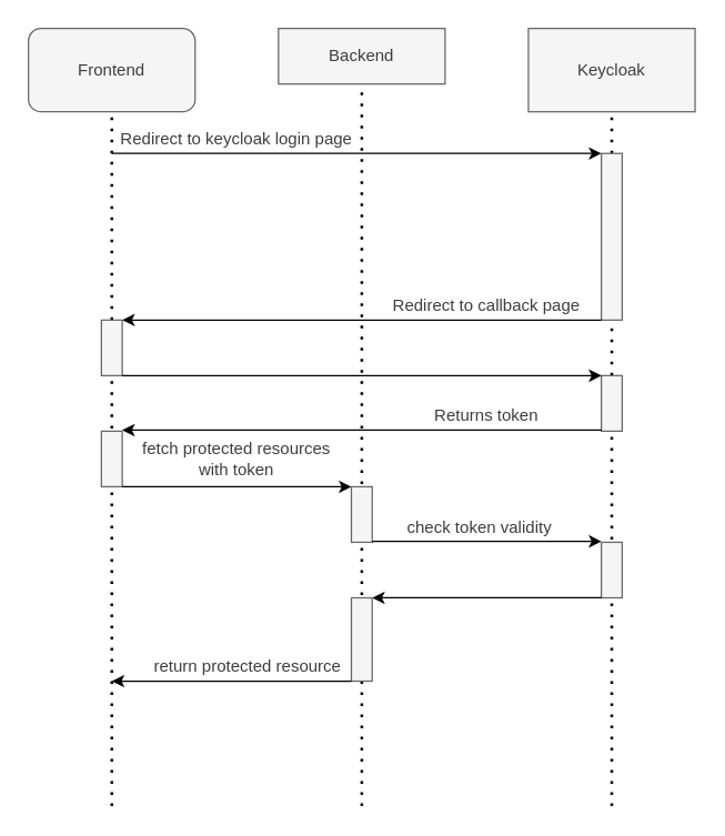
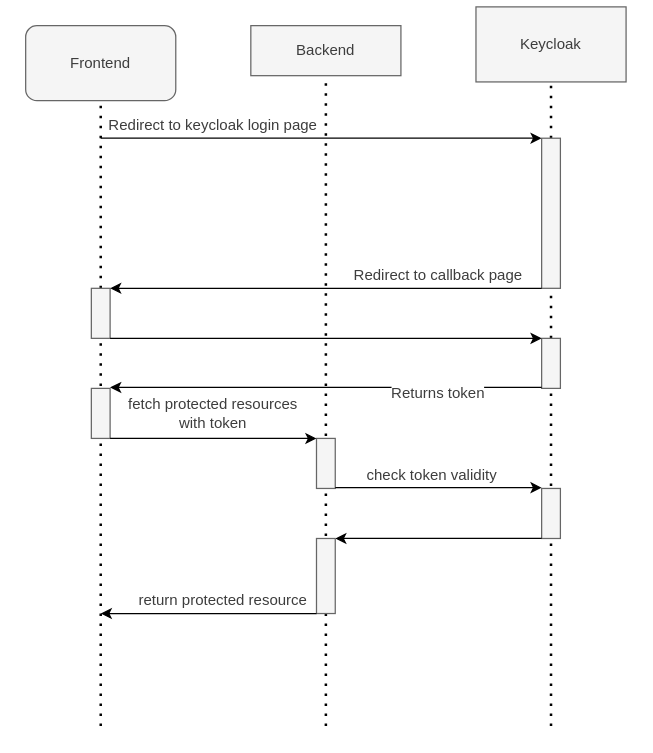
  <mxCell id="0" />
  <mxCell id="1" parent="0" />
  <mxCell id="2" value="" style="endArrow=none;dashed=1;html=1;dashPattern=1 3;strokeWidth=2;rounded=0;strokeColor=#000000;startArrow=none;" parent="1" source="12" target="3" edge="1"><mxGeometry width="50" height="50" relative="1" as="geometry"><mxPoint x="80" y="580" as="sourcePoint" /><mxPoint x="80" y="50" as="targetPoint" /></mxGeometry></mxCell>
  <mxCell id="3" value="&lt;font color=&quot;#3d3d3d&quot;&gt;Frontend&lt;/font&gt;" style="whiteSpace=wrap;html=1;fillColor=#f5f5f5;strokeColor=#666666;fontColor=#333333;rounded=1;" parent="1" vertex="1"><mxGeometry x="20" y="20" width="120" height="60" as="geometry" /></mxCell>
  <mxCell id="4" value="" style="endArrow=none;dashed=1;html=1;dashPattern=1 3;strokeWidth=2;rounded=0;strokeColor=#000000;" parent="1" target="5" edge="1"><mxGeometry width="50" height="50" relative="1" as="geometry"><mxPoint x="260" y="580" as="sourcePoint" /><mxPoint x="260" y="50" as="targetPoint" /></mxGeometry></mxCell>
  <mxCell id="5" value="&lt;font color=&quot;#3d3d3d&quot;&gt;Backend&lt;/font&gt;" style="rounded=0;whiteSpace=wrap;html=1;fillColor=#f5f5f5;strokeColor=#666666;fontColor=#333333;" parent="1" vertex="1"><mxGeometry x="200" y="20" width="120" height="40" as="geometry" /></mxCell>
  <mxCell id="6" value="" style="endArrow=none;dashed=1;html=1;dashPattern=1 3;strokeWidth=2;rounded=0;strokeColor=#000000;startArrow=none;" parent="1" source="9" target="7" edge="1"><mxGeometry width="50" height="50" relative="1" as="geometry"><mxPoint x="440" y="580" as="sourcePoint" /><mxPoint x="440" y="50" as="targetPoint" /></mxGeometry></mxCell>
- <mxCell id="7" value="&lt;font color=&quot;#3d3d3d&quot;&gt;Keycloak&lt;br&gt;&lt;/font&gt;" style="rounded=0;whiteSpace=wrap;html=1;fillColor=#f5f5f5;strokeColor=#666666;fontColor=#333333;" parent="1" vertex="1"><mxGeometry x="380" y="20" width="120" height="60" as="geometry" /></mxCell>
+ <mxCell id="7" value="&lt;font color=&quot;#3d3d3d&quot;&gt;Keycloak&lt;br&gt;&lt;/font&gt;" style="rounded=0;whiteSpace=wrap;html=1;fillColor=#f5f5f5;strokeColor=#666666;fontColor=#333333;" parent="1" vertex="1"><mxGeometry x="380" y="5" width="120" height="60" as="geometry" /></mxCell>
  <mxCell id="8" value="" style="endArrow=classic;html=1;fontColor=#3D3D3D;strokeColor=#000000;entryX=0;entryY=0;entryDx=0;entryDy=0;" parent="1" target="9" edge="1"><mxGeometry width="50" height="50" relative="1" as="geometry"><mxPoint x="80" y="110" as="sourcePoint" /><mxPoint x="440" y="110" as="targetPoint" /></mxGeometry></mxCell>
  <mxCell id="9" value="" style="rounded=0;whiteSpace=wrap;html=1;labelBackgroundColor=#FFFFFF;fontColor=#333333;fillColor=#f5f5f5;strokeColor=#666666;" parent="1" vertex="1"><mxGeometry x="432.5" y="110" width="15" height="120" as="geometry" /></mxCell>
  <mxCell id="10" value="" style="endArrow=none;dashed=1;html=1;dashPattern=1 3;strokeWidth=2;rounded=0;strokeColor=#000000;startArrow=none;" parent="1" source="16" target="9" edge="1"><mxGeometry width="50" height="50" relative="1" as="geometry"><mxPoint x="440" y="580" as="sourcePoint" /><mxPoint x="440" y="80" as="targetPoint" /></mxGeometry></mxCell>
  <mxCell id="11" value="Redirect to keycloak login page" style="text;html=1;strokeColor=none;fillColor=none;align=center;verticalAlign=middle;whiteSpace=wrap;rounded=0;labelBackgroundColor=#FFFFFF;fontColor=#3D3D3D;" parent="1" vertex="1"><mxGeometry x="80" y="90" width="180" height="20" as="geometry" /></mxCell>
  <mxCell id="12" value="" style="rounded=0;whiteSpace=wrap;html=1;labelBackgroundColor=#FFFFFF;fontColor=#333333;fillColor=#f5f5f5;strokeColor=#666666;" parent="1" vertex="1"><mxGeometry x="72.5" y="230" width="15" height="40" as="geometry" /></mxCell>
  <mxCell id="13" value="" style="endArrow=none;dashed=1;html=1;dashPattern=1 3;strokeWidth=2;rounded=0;strokeColor=#000000;" parent="1" target="12" edge="1"><mxGeometry width="50" height="50" relative="1" as="geometry"><mxPoint x="80" y="580" as="sourcePoint" /><mxPoint x="80" y="80" as="targetPoint" /></mxGeometry></mxCell>
  <mxCell id="14" value="" style="endArrow=classic;html=1;fontColor=#3D3D3D;strokeColor=#000000;exitX=0;exitY=1;exitDx=0;exitDy=0;entryX=1;entryY=0;entryDx=0;entryDy=0;" parent="1" source="9" target="12" edge="1"><mxGeometry width="50" height="50" relative="1" as="geometry"><mxPoint x="370" y="200" as="sourcePoint" /><mxPoint x="420" y="150" as="targetPoint" /></mxGeometry></mxCell>
  <mxCell id="15" value="Redirect to callback page" style="text;html=1;strokeColor=none;fillColor=none;align=center;verticalAlign=middle;whiteSpace=wrap;rounded=0;labelBackgroundColor=#FFFFFF;fontColor=#3D3D3D;" parent="1" vertex="1"><mxGeometry x="280" y="210" width="140" height="20" as="geometry" /></mxCell>
  <mxCell id="16" value="" style="rounded=0;whiteSpace=wrap;html=1;labelBackgroundColor=#FFFFFF;fontColor=#333333;fillColor=#f5f5f5;strokeColor=#666666;" parent="1" vertex="1"><mxGeometry x="432.5" y="270" width="15" height="40" as="geometry" /></mxCell>
  <mxCell id="17" value="" style="endArrow=none;dashed=1;html=1;dashPattern=1 3;strokeWidth=2;rounded=0;strokeColor=#000000;" parent="1" target="16" edge="1"><mxGeometry width="50" height="50" relative="1" as="geometry"><mxPoint x="440" y="580" as="sourcePoint" /><mxPoint x="440" y="230" as="targetPoint" /></mxGeometry></mxCell>
  <mxCell id="18" value="" style="endArrow=classic;html=1;fontColor=#3D3D3D;strokeColor=#000000;entryX=0;entryY=0;entryDx=0;entryDy=0;exitX=1;exitY=1;exitDx=0;exitDy=0;" parent="1" source="12" target="16" edge="1"><mxGeometry width="50" height="50" relative="1" as="geometry"><mxPoint x="90" y="280" as="sourcePoint" /><mxPoint x="432.5" y="268.82" as="targetPoint" /></mxGeometry></mxCell>
  <mxCell id="19" value="" style="rounded=0;whiteSpace=wrap;html=1;labelBackgroundColor=#FFFFFF;fontColor=#333333;fillColor=#f5f5f5;strokeColor=#666666;" parent="1" vertex="1"><mxGeometry x="72.5" y="310" width="15" height="40" as="geometry" /></mxCell>
  <mxCell id="20" value="" style="endArrow=classic;html=1;fontColor=#3D3D3D;strokeColor=#000000;exitX=0;exitY=1;exitDx=0;exitDy=0;entryX=1;entryY=0;entryDx=0;entryDy=0;" parent="1" edge="1"><mxGeometry width="50" height="50" relative="1" as="geometry"><mxPoint x="432.5" y="309.23" as="sourcePoint" /><mxPoint x="87.5" y="309.23" as="targetPoint" /></mxGeometry></mxCell>
- <mxCell id="21" value="Returns token" style="text;html=1;strokeColor=none;fillColor=none;align=center;verticalAlign=middle;whiteSpace=wrap;rounded=0;labelBackgroundColor=#FFFFFF;fontColor=#3D3D3D;" parent="1" vertex="1"><mxGeometry x="280" y="289.23" width="140" height="20" as="geometry" /></mxCell>
+ <mxCell id="21" value="Returns token" style="text;html=1;strokeColor=none;fillColor=none;align=center;verticalAlign=middle;whiteSpace=wrap;rounded=0;labelBackgroundColor=#FFFFFF;fontColor=#3D3D3D;" parent="1" vertex="1"><mxGeometry x="280" y="304.23" width="140" height="20" as="geometry" /></mxCell>
  <mxCell id="22" value="" style="rounded=0;whiteSpace=wrap;html=1;labelBackgroundColor=#FFFFFF;fontColor=#333333;fillColor=#f5f5f5;strokeColor=#666666;" parent="1" vertex="1"><mxGeometry x="252.5" y="350" width="15" height="40" as="geometry" /></mxCell>
  <mxCell id="23" value="" style="endArrow=classic;html=1;fontColor=#3D3D3D;strokeColor=#000000;exitX=1;exitY=1;exitDx=0;exitDy=0;entryX=0;entryY=0;entryDx=0;entryDy=0;" parent="1" source="19" target="22" edge="1"><mxGeometry width="50" height="50" relative="1" as="geometry"><mxPoint x="442.5" y="319.23" as="sourcePoint" /><mxPoint x="97.5" y="319.23" as="targetPoint" /></mxGeometry></mxCell>
  <mxCell id="24" value="fetch protected resources with token" style="text;html=1;strokeColor=none;fillColor=none;align=center;verticalAlign=middle;whiteSpace=wrap;rounded=0;labelBackgroundColor=#FFFFFF;fontColor=#3D3D3D;" parent="1" vertex="1"><mxGeometry x="100" y="320" width="140" height="20" as="geometry" /></mxCell>
  <mxCell id="25" value="" style="endArrow=classic;html=1;fontColor=#3D3D3D;strokeColor=#000000;exitX=1;exitY=1;exitDx=0;exitDy=0;entryX=0;entryY=0;entryDx=0;entryDy=0;" parent="1" edge="1"><mxGeometry width="50" height="50" relative="1" as="geometry"><mxPoint x="267.5" y="389.35" as="sourcePoint" /><mxPoint x="432.5" y="389.35" as="targetPoint" /></mxGeometry></mxCell>
  <mxCell id="26" value="check token validity" style="text;html=1;strokeColor=none;fillColor=none;align=center;verticalAlign=middle;whiteSpace=wrap;rounded=0;labelBackgroundColor=#FFFFFF;fontColor=#3D3D3D;" parent="1" vertex="1"><mxGeometry x="275" y="370" width="140" height="20" as="geometry" /></mxCell>
  <mxCell id="27" value="" style="rounded=0;whiteSpace=wrap;html=1;labelBackgroundColor=#FFFFFF;fontColor=#333333;fillColor=#f5f5f5;strokeColor=#666666;" parent="1" vertex="1"><mxGeometry x="432.5" y="390" width="15" height="40" as="geometry" /></mxCell>
  <mxCell id="28" value="" style="endArrow=classic;html=1;fontColor=#3D3D3D;strokeColor=#000000;exitX=0;exitY=1;exitDx=0;exitDy=0;entryX=1;entryY=0;entryDx=0;entryDy=0;" parent="1" source="27" target="29" edge="1"><mxGeometry width="50" height="50" relative="1" as="geometry"><mxPoint x="277.5" y="399.35" as="sourcePoint" /><mxPoint x="270" y="430" as="targetPoint" /></mxGeometry></mxCell>
  <mxCell id="29" value="" style="rounded=0;whiteSpace=wrap;html=1;labelBackgroundColor=#FFFFFF;fontColor=#333333;fillColor=#f5f5f5;strokeColor=#666666;" parent="1" vertex="1"><mxGeometry x="252.5" y="430" width="15" height="60" as="geometry" /></mxCell>
  <mxCell id="30" value="" style="endArrow=classic;html=1;fontColor=#3D3D3D;strokeColor=#000000;exitX=0;exitY=1;exitDx=0;exitDy=0;entryX=1;entryY=0;entryDx=0;entryDy=0;" parent="1" source="29" edge="1"><mxGeometry width="50" height="50" relative="1" as="geometry"><mxPoint x="245" y="490" as="sourcePoint" /><mxPoint x="80" y="490" as="targetPoint" /></mxGeometry></mxCell>
  <mxCell id="31" value="return protected resource" style="text;html=1;strokeColor=none;fillColor=none;align=center;verticalAlign=middle;whiteSpace=wrap;rounded=0;labelBackgroundColor=#FFFFFF;fontColor=#3D3D3D;" parent="1" vertex="1"><mxGeometry x="102.5" y="470" width="150" height="20" as="geometry" /></mxCell>
